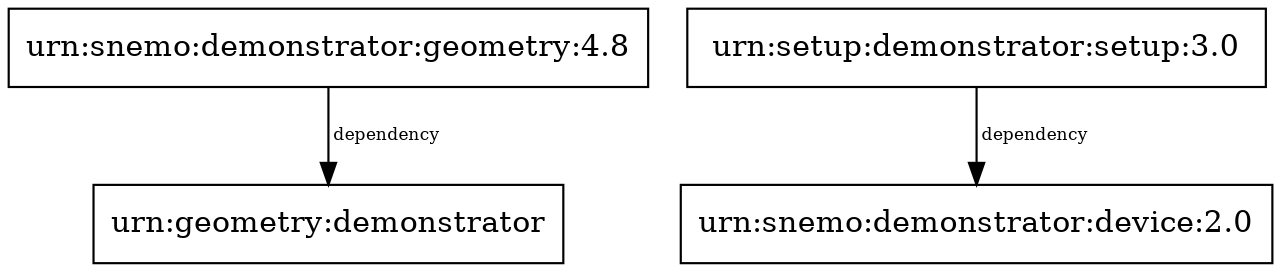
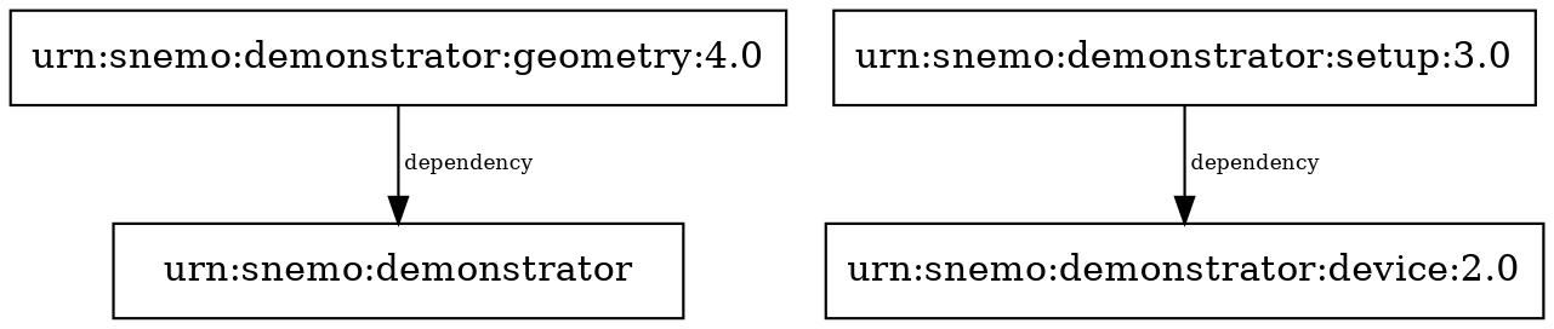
  digraph {
    node [shape=box]
    edge [fontsize=8]
-   n1 [label="urn:geometry:demonstrator"]
-   n2 [label="urn:snemo:demonstrator:geometry:4.8"]
+   n1 [label="urn:snemo:demonstrator"]
+   n2 [label="urn:snemo:demonstrator:geometry:4.0"]
    n3 [label="urn:snemo:demonstrator:device:2.0"]
-   n4 [label="urn:setup:demonstrator:setup:3.0"]
+   n4 [label="urn:snemo:demonstrator:setup:3.0"]
    n2 -> n1 [label=" dependency "]
    n4 -> n3 [label=" dependency "]
  }
